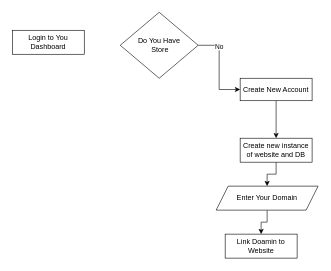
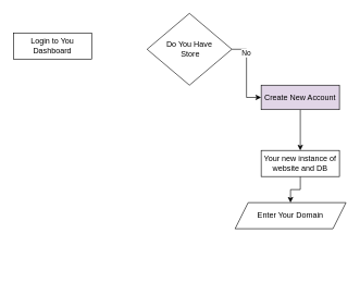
  <mxCell id="0" />
  <mxCell id="1" parent="0" />
  <mxCell id="2" value="" style="edgeStyle=orthogonalEdgeStyle;rounded=0;orthogonalLoop=1;jettySize=auto;html=1;" edge="1" parent="1" source="4" target="6"><mxGeometry relative="1" as="geometry" /></mxCell>
  <mxCell id="3" value="No" style="edgeLabel;html=1;align=center;verticalAlign=middle;resizable=0;points=[];" vertex="1" connectable="0" parent="2"><mxGeometry x="-0.526" y="-1" relative="1" as="geometry"><mxPoint as="offset" /></mxGeometry></mxCell>
- <mxCell id="4" value="Do You Have&lt;br&gt;&amp;nbsp;Store" style="rhombus;whiteSpace=wrap;html=1;" vertex="1" parent="1"><mxGeometry x="200" y="20" width="130" height="110" as="geometry" /></mxCell>
+ <mxCell id="4" value="Do You Have&lt;br&gt;&amp;nbsp;Store" style="rhombus;whiteSpace=wrap;html=1;" vertex="1" parent="1"><mxGeometry x="225" y="20" width="130" height="110" as="geometry" /></mxCell>
  <mxCell id="5" style="edgeStyle=orthogonalEdgeStyle;rounded=0;orthogonalLoop=1;jettySize=auto;html=1;entryX=0.5;entryY=0;entryDx=0;entryDy=0;" edge="1" parent="1" source="6" target="8"><mxGeometry relative="1" as="geometry" /></mxCell>
- <mxCell id="6" value="Create New Account" style="whiteSpace=wrap;html=1;" vertex="1" parent="1"><mxGeometry x="400" y="130" width="120" height="37.5" as="geometry" /></mxCell>
+ <mxCell id="6" value="Create New Account" style="whiteSpace=wrap;html=1;fillColor=#e1d5e7;" vertex="1" parent="1"><mxGeometry x="400" y="130" width="120" height="37.5" as="geometry" /></mxCell>
  <mxCell id="7" value="" style="edgeStyle=orthogonalEdgeStyle;rounded=0;orthogonalLoop=1;jettySize=auto;html=1;" edge="1" parent="1" source="8" target="10"><mxGeometry relative="1" as="geometry" /></mxCell>
- <mxCell id="8" value="Create new&amp;nbsp;instance of website and DB" style="rounded=0;whiteSpace=wrap;html=1;" vertex="1" parent="1"><mxGeometry x="400" y="230" width="120" height="40" as="geometry" /></mxCell>
- <mxCell id="9" value="" style="edgeStyle=orthogonalEdgeStyle;rounded=0;orthogonalLoop=1;jettySize=auto;html=1;" edge="1" parent="1" source="10" target="11"><mxGeometry relative="1" as="geometry" /></mxCell>
+ <mxCell id="8" value="Your new&amp;nbsp;instance of website and DB" style="rounded=0;whiteSpace=wrap;html=1;" vertex="1" parent="1"><mxGeometry x="400" y="230" width="120" height="40" as="geometry" /></mxCell>
  <mxCell id="10" value="Enter Your Domain" style="shape=parallelogram;perimeter=parallelogramPerimeter;whiteSpace=wrap;html=1;fixedSize=1;rounded=0;" vertex="1" parent="1"><mxGeometry x="360" y="310" width="170" height="40" as="geometry" /></mxCell>
- <mxCell id="11" value="Link Doamin to Website" style="whiteSpace=wrap;html=1;rounded=0;" vertex="1" parent="1"><mxGeometry x="375" y="390" width="120" height="40" as="geometry" /></mxCell>
  <mxCell id="12" value="Login to You Dashboard" style="whiteSpace=wrap;html=1;" vertex="1" parent="1"><mxGeometry x="20" y="50" width="120" height="40" as="geometry" /></mxCell>
